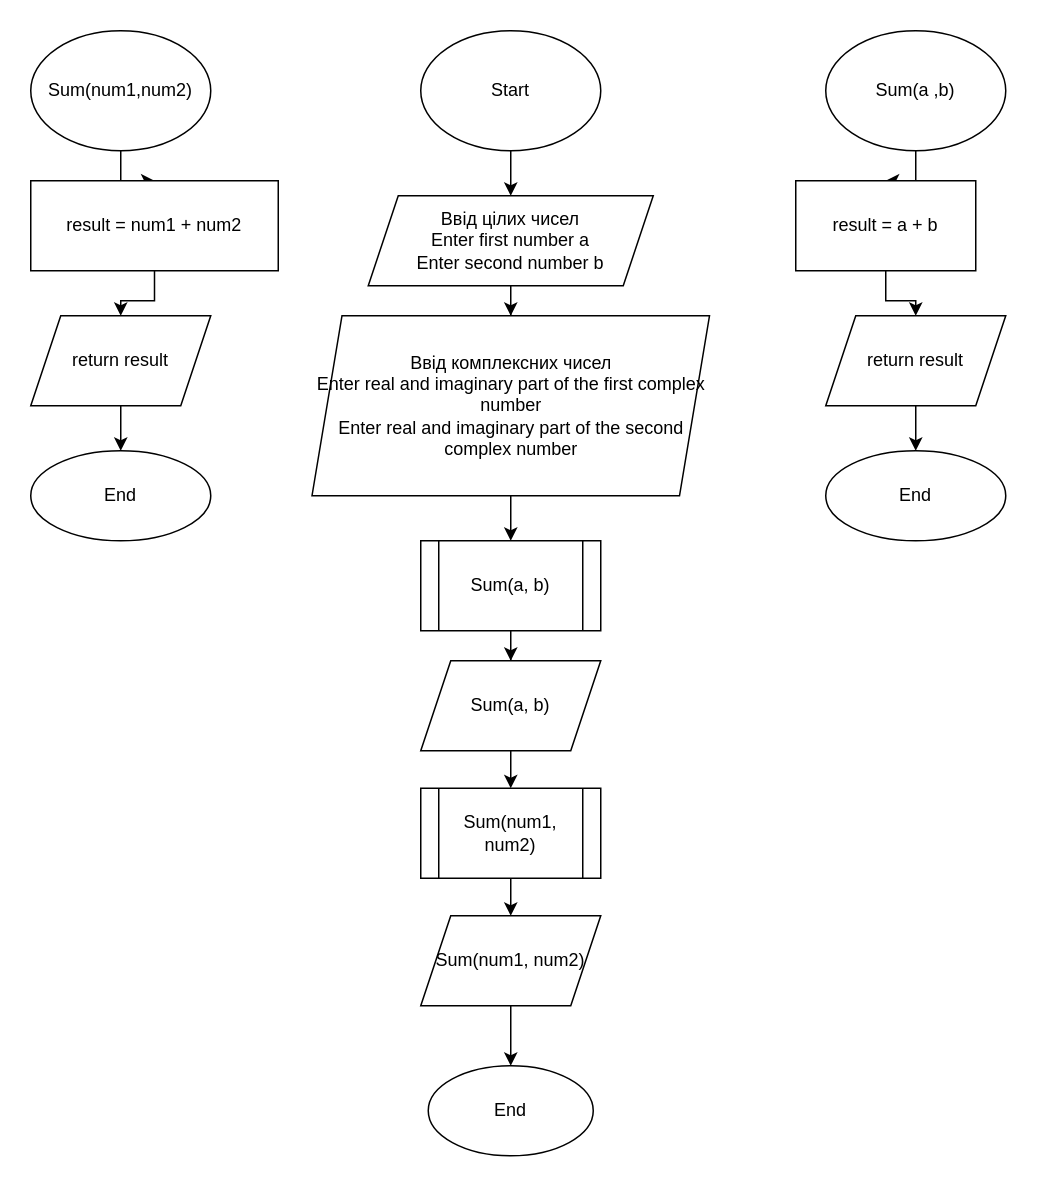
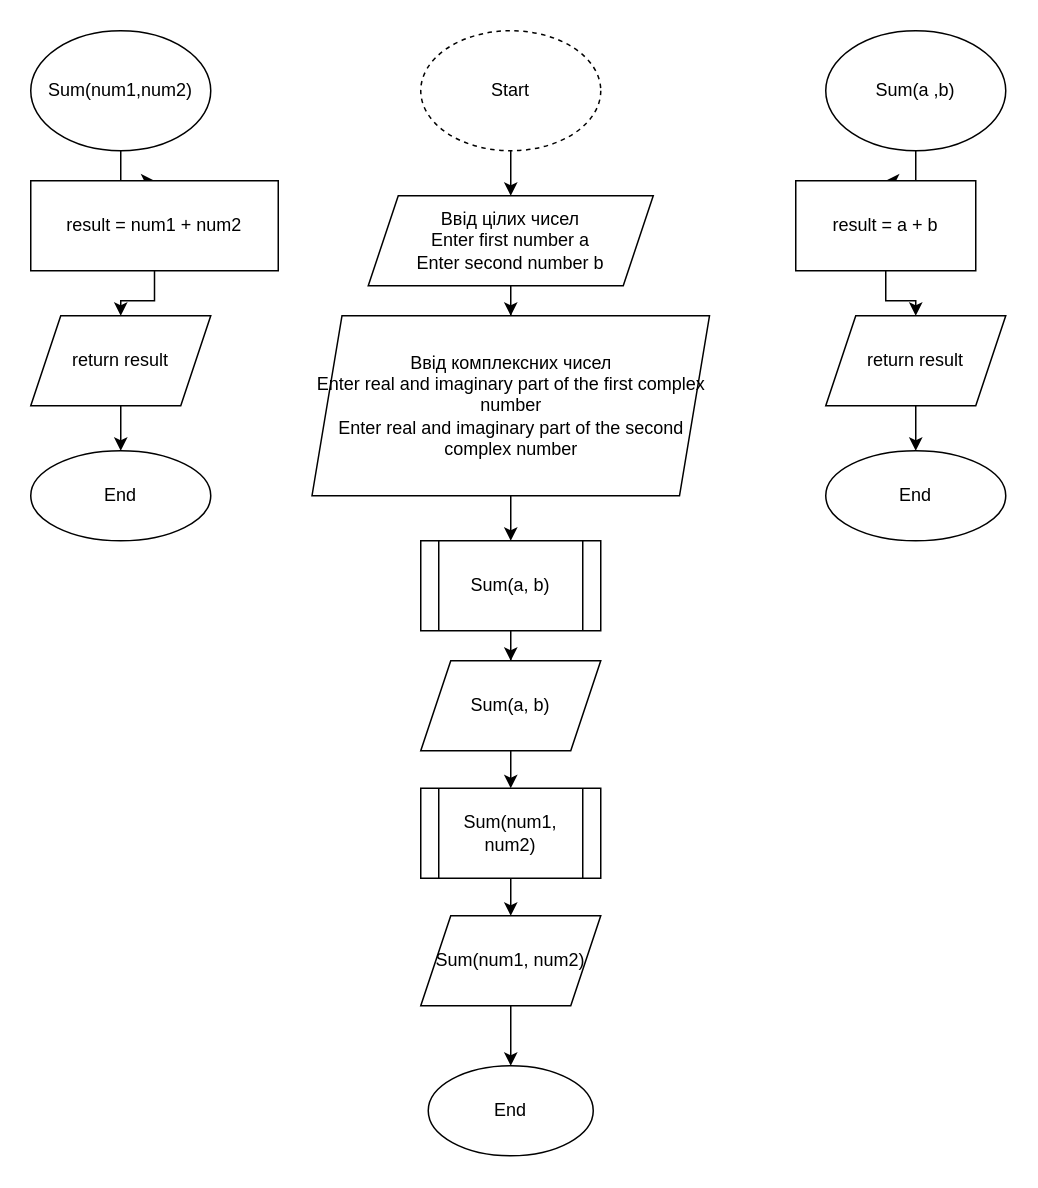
  <mxCell id="0" />
  <mxCell id="1" parent="0" />
  <mxCell id="2" value="" style="edgeStyle=orthogonalEdgeStyle;rounded=0;orthogonalLoop=1;jettySize=auto;html=1;" edge="1" parent="1" source="3" target="5"><mxGeometry relative="1" as="geometry" /></mxCell>
- <mxCell id="3" value="Start" style="ellipse;whiteSpace=wrap;html=1;" vertex="1" parent="1"><mxGeometry x="280" y="20" width="120" height="80" as="geometry" /></mxCell>
+ <mxCell id="3" value="Start" style="ellipse;whiteSpace=wrap;html=1;dashed=1;" vertex="1" parent="1"><mxGeometry x="280" y="20" width="120" height="80" as="geometry" /></mxCell>
  <mxCell id="4" value="" style="edgeStyle=orthogonalEdgeStyle;rounded=0;orthogonalLoop=1;jettySize=auto;html=1;" edge="1" parent="1" source="5" target="7"><mxGeometry relative="1" as="geometry" /></mxCell>
  <mxCell id="5" value="&lt;div&gt;Ввід цілих чисел&lt;/div&gt;Enter first number a&lt;div&gt;Enter second number b&lt;/div&gt;" style="shape=parallelogram;perimeter=parallelogramPerimeter;whiteSpace=wrap;html=1;fixedSize=1;" vertex="1" parent="1"><mxGeometry x="245" y="130" width="190" height="60" as="geometry" /></mxCell>
  <mxCell id="6" value="" style="edgeStyle=orthogonalEdgeStyle;rounded=0;orthogonalLoop=1;jettySize=auto;html=1;" edge="1" parent="1" source="7" target="9"><mxGeometry relative="1" as="geometry" /></mxCell>
  <mxCell id="7" value="&lt;div&gt;Ввід комплексних чисел&lt;/div&gt;Enter real and imaginary part of the first complex number&lt;div&gt;Enter real and imaginary part of the second complex number&lt;/div&gt;" style="shape=parallelogram;perimeter=parallelogramPerimeter;whiteSpace=wrap;html=1;fixedSize=1;" vertex="1" parent="1"><mxGeometry x="207.5" y="210" width="265" height="120" as="geometry" /></mxCell>
  <mxCell id="8" value="" style="edgeStyle=orthogonalEdgeStyle;rounded=0;orthogonalLoop=1;jettySize=auto;html=1;" edge="1" parent="1" source="9" target="11"><mxGeometry relative="1" as="geometry" /></mxCell>
  <mxCell id="9" value="Sum(a, b)" style="shape=process;whiteSpace=wrap;html=1;backgroundOutline=1;" vertex="1" parent="1"><mxGeometry x="280" y="360" width="120" height="60" as="geometry" /></mxCell>
  <mxCell id="10" value="" style="edgeStyle=orthogonalEdgeStyle;rounded=0;orthogonalLoop=1;jettySize=auto;html=1;" edge="1" parent="1" source="11" target="13"><mxGeometry relative="1" as="geometry" /></mxCell>
  <mxCell id="11" value="Sum(a, b)" style="shape=parallelogram;perimeter=parallelogramPerimeter;whiteSpace=wrap;html=1;fixedSize=1;" vertex="1" parent="1"><mxGeometry x="280" y="440" width="120" height="60" as="geometry" /></mxCell>
  <mxCell id="12" value="" style="edgeStyle=orthogonalEdgeStyle;rounded=0;orthogonalLoop=1;jettySize=auto;html=1;" edge="1" parent="1" source="13" target="15"><mxGeometry relative="1" as="geometry" /></mxCell>
  <mxCell id="13" value="Sum(num1, num2)" style="shape=process;whiteSpace=wrap;html=1;backgroundOutline=1;" vertex="1" parent="1"><mxGeometry x="280" y="525" width="120" height="60" as="geometry" /></mxCell>
  <mxCell id="14" value="" style="edgeStyle=orthogonalEdgeStyle;rounded=0;orthogonalLoop=1;jettySize=auto;html=1;" edge="1" parent="1" source="15" target="16"><mxGeometry relative="1" as="geometry" /></mxCell>
  <mxCell id="15" value="Sum(num1, num2)" style="shape=parallelogram;perimeter=parallelogramPerimeter;whiteSpace=wrap;html=1;fixedSize=1;" vertex="1" parent="1"><mxGeometry x="280" y="610" width="120" height="60" as="geometry" /></mxCell>
  <mxCell id="16" value="End" style="ellipse;whiteSpace=wrap;html=1;" vertex="1" parent="1"><mxGeometry x="285" y="710" width="110" height="60" as="geometry" /></mxCell>
  <mxCell id="17" value="" style="edgeStyle=orthogonalEdgeStyle;rounded=0;orthogonalLoop=1;jettySize=auto;html=1;" edge="1" parent="1" source="18" target="20"><mxGeometry relative="1" as="geometry" /></mxCell>
  <mxCell id="18" value="Sum(a ,b)" style="ellipse;whiteSpace=wrap;html=1;" vertex="1" parent="1"><mxGeometry x="550" y="20" width="120" height="80" as="geometry" /></mxCell>
  <mxCell id="19" value="" style="edgeStyle=orthogonalEdgeStyle;rounded=0;orthogonalLoop=1;jettySize=auto;html=1;" edge="1" parent="1" source="20" target="22"><mxGeometry relative="1" as="geometry" /></mxCell>
  <mxCell id="20" value="result = a + b" style="whiteSpace=wrap;html=1;" vertex="1" parent="1"><mxGeometry x="530" y="120" width="120" height="60" as="geometry" /></mxCell>
  <mxCell id="21" value="" style="edgeStyle=orthogonalEdgeStyle;rounded=0;orthogonalLoop=1;jettySize=auto;html=1;" edge="1" parent="1" source="22" target="23"><mxGeometry relative="1" as="geometry" /></mxCell>
  <mxCell id="22" value="return result" style="shape=parallelogram;perimeter=parallelogramPerimeter;whiteSpace=wrap;html=1;fixedSize=1;" vertex="1" parent="1"><mxGeometry x="550" y="210" width="120" height="60" as="geometry" /></mxCell>
  <mxCell id="23" value="End" style="ellipse;whiteSpace=wrap;html=1;" vertex="1" parent="1"><mxGeometry x="550" y="300" width="120" height="60" as="geometry" /></mxCell>
  <mxCell id="24" value="" style="edgeStyle=orthogonalEdgeStyle;rounded=0;orthogonalLoop=1;jettySize=auto;html=1;" edge="1" parent="1" source="25" target="27"><mxGeometry relative="1" as="geometry" /></mxCell>
  <mxCell id="25" value="Sum(num1,num2)" style="ellipse;whiteSpace=wrap;html=1;" vertex="1" parent="1"><mxGeometry x="20" y="20" width="120" height="80" as="geometry" /></mxCell>
  <mxCell id="26" value="" style="edgeStyle=orthogonalEdgeStyle;rounded=0;orthogonalLoop=1;jettySize=auto;html=1;" edge="1" parent="1" source="27" target="29"><mxGeometry relative="1" as="geometry" /></mxCell>
  <mxCell id="27" value="result = num1 + num2" style="whiteSpace=wrap;html=1;" vertex="1" parent="1"><mxGeometry x="20" y="120" width="165" height="60" as="geometry" /></mxCell>
  <mxCell id="28" value="" style="edgeStyle=orthogonalEdgeStyle;rounded=0;orthogonalLoop=1;jettySize=auto;html=1;" edge="1" parent="1" source="29" target="30"><mxGeometry relative="1" as="geometry" /></mxCell>
  <mxCell id="29" value="return result" style="shape=parallelogram;perimeter=parallelogramPerimeter;whiteSpace=wrap;html=1;fixedSize=1;" vertex="1" parent="1"><mxGeometry x="20" y="210" width="120" height="60" as="geometry" /></mxCell>
  <mxCell id="30" value="End" style="ellipse;whiteSpace=wrap;html=1;" vertex="1" parent="1"><mxGeometry x="20" y="300" width="120" height="60" as="geometry" /></mxCell>
